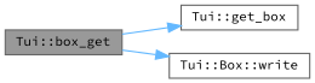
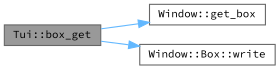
  digraph {
    fontname="Source Code Pro"
    rankdir=LR
    node [color=grey40 fillcolor=white fontname="Source Code Pro" fontsize=10 shape=box style=filled]
    edge [color=steelblue1 fontname="Source Code Pro" fontsize=10 labelfontname=Helvetica labelfontsize=10 style=solid]
    n1 [color=gray40 fillcolor=grey60 fontcolor=black height=0.2 label="Tui::box_get" width=0.4]
-   n2 [height=0.2 label="Tui::get_box" width=0.4]
-   n3 [height=0.2 label="Tui::Box::write" width=0.4]
+   n2 [height=0.2 label="Window::get_box" width=0.4]
+   n3 [height=0.2 label="Window::Box::write" width=0.4]
    n1 -> n2
    n1 -> n3
  }
